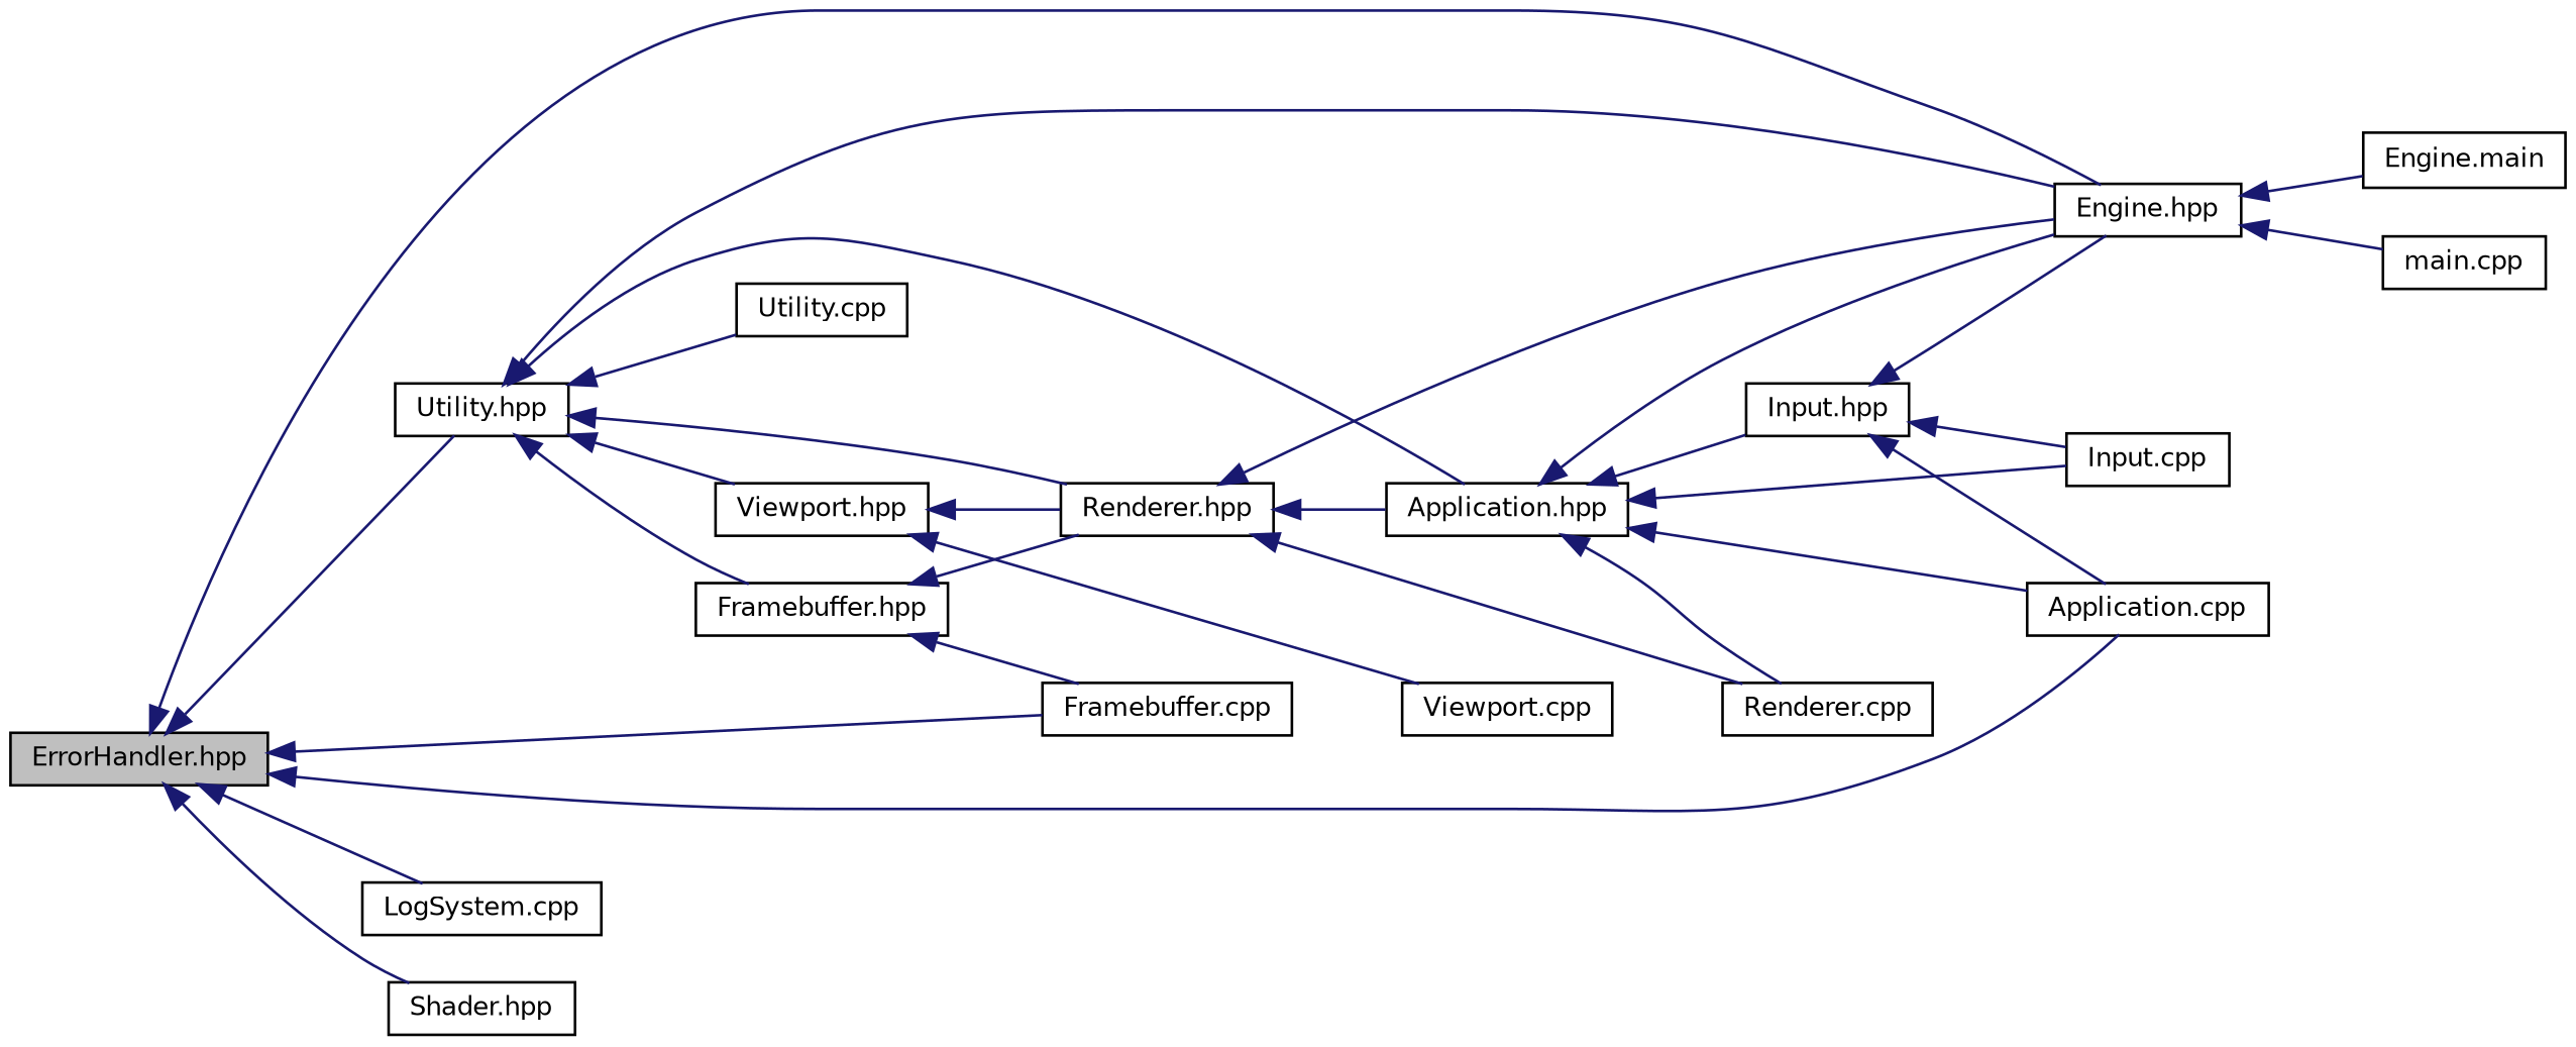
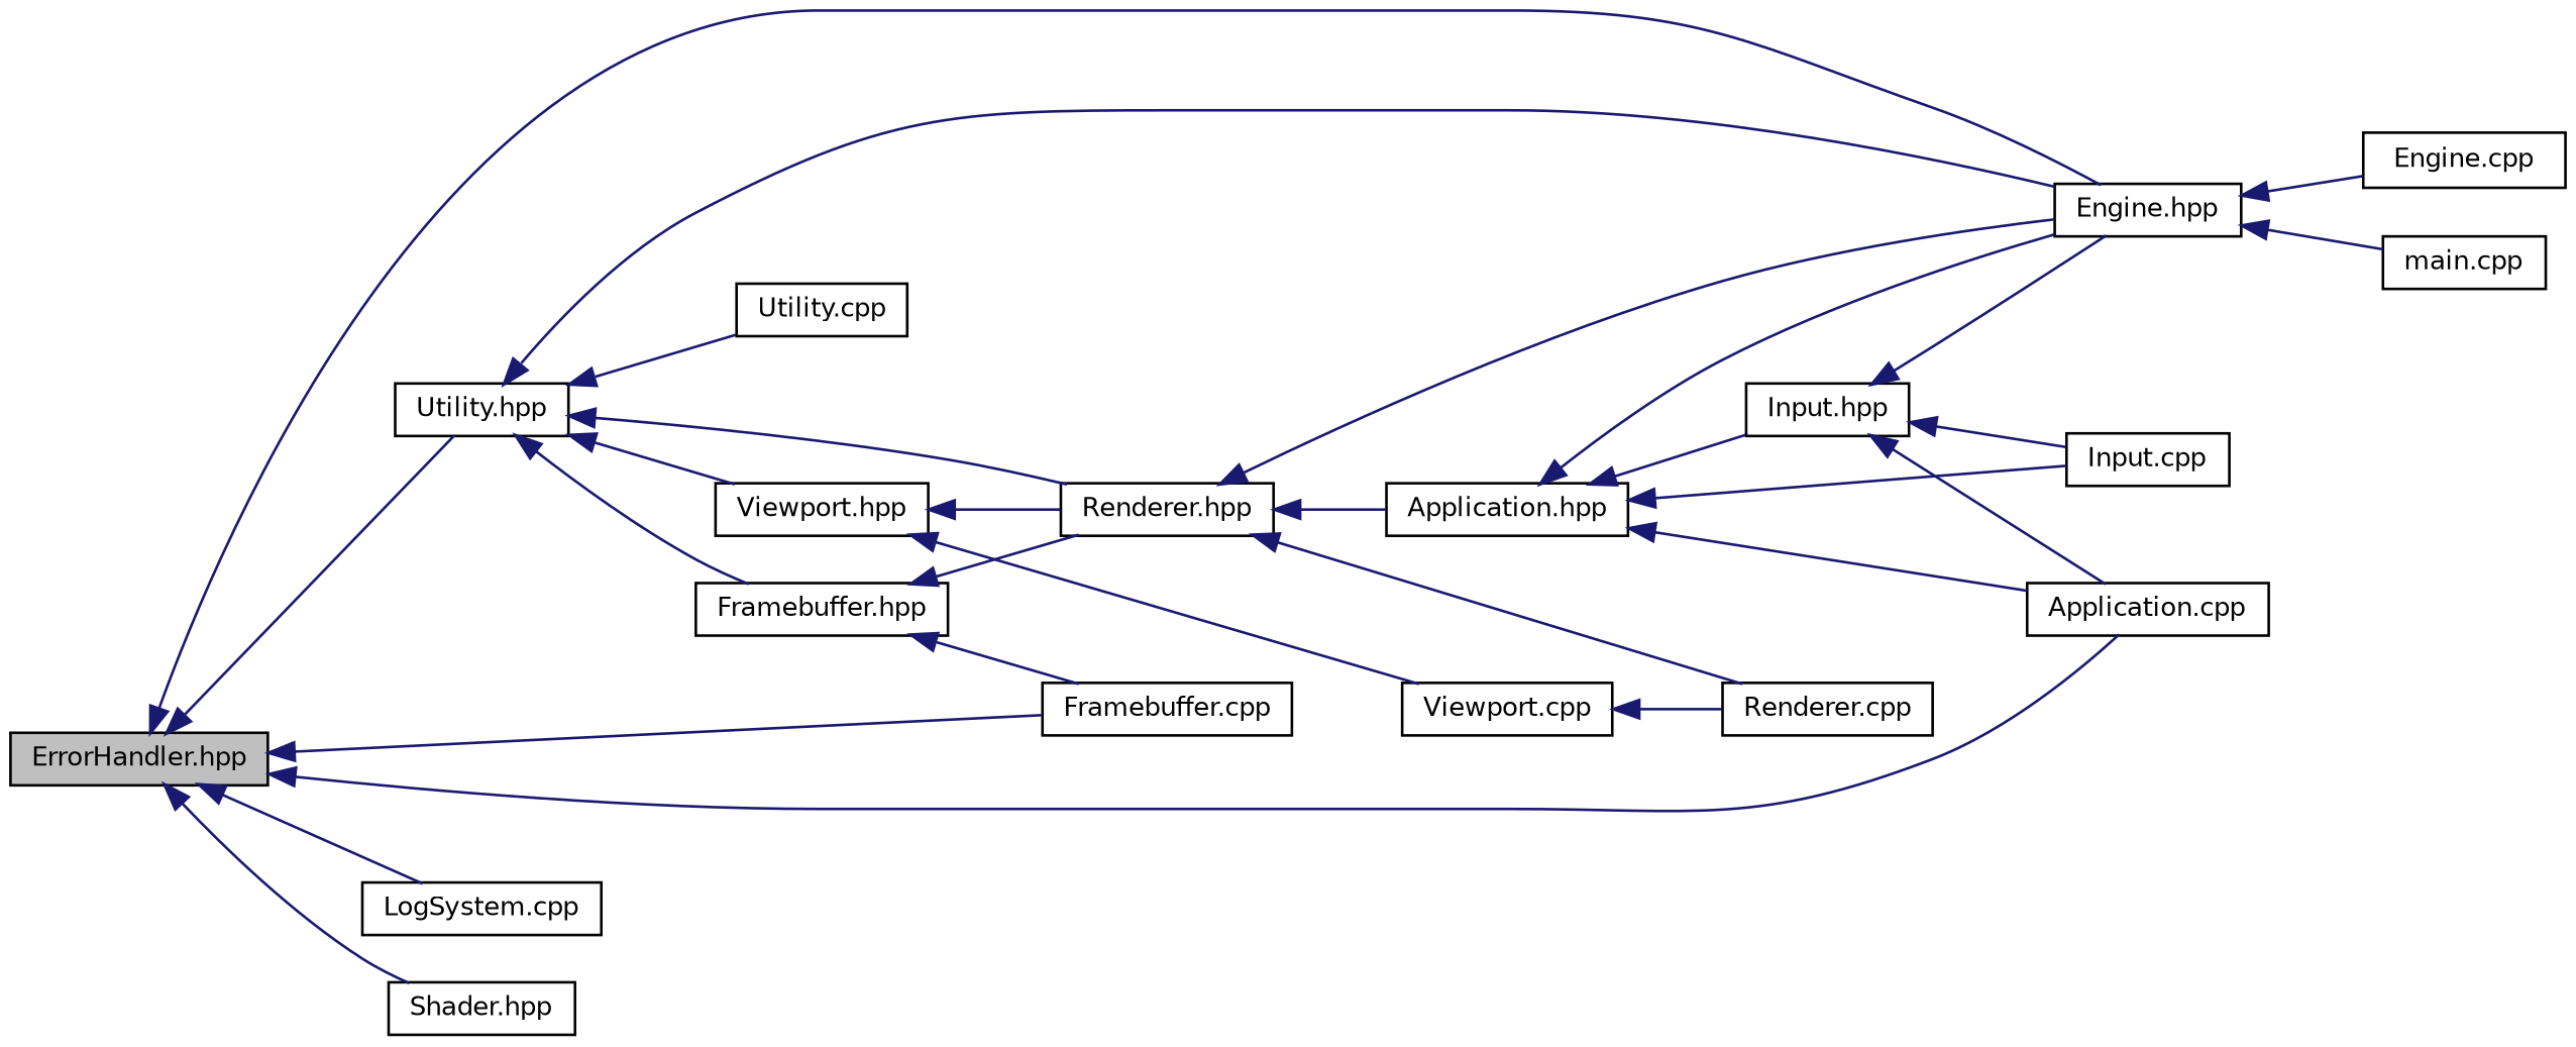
  digraph {
    rankdir=LR
    node [color=black fillcolor=white fontname=Helvetica fontsize=10 shape=record style=filled]
    edge [color=midnightblue dir=back fontname=Helvetica fontsize=10 labelfontname=Helvetica labelfontsize=10 style=solid]
    n1 [fillcolor=grey75 fontcolor=black height=0.2 label="ErrorHandler.hpp" width=0.4]
    n2 [height=0.2 label="Utility.hpp" width=0.4]
    n3 [height=0.2 label="Application.cpp" width=0.4]
    n4 [height=0.2 label="Engine.hpp" width=0.4]
    n5 [height=0.2 label="Framebuffer.cpp" width=0.4]
    n6 [height=0.2 label="LogSystem.cpp" width=0.4]
    n7 [height=0.2 label="Shader.hpp" width=0.4]
    n8 [height=0.2 label="Framebuffer.hpp" width=0.4]
    n9 [height=0.2 label="Renderer.hpp" width=0.4]
    n10 [height=0.2 label="Application.hpp" width=0.4]
    n11 [height=0.2 label="Viewport.hpp" width=0.4]
    n12 [height=0.2 label="Utility.cpp" width=0.4]
-   n13 [height=0.2 label="Engine.main" width=0.4]
+   n13 [height=0.2 label="Engine.cpp" width=0.4]
    n14 [height=0.2 label="main.cpp" width=0.4]
    n15 [height=0.2 label="Renderer.cpp" width=0.4]
    n16 [height=0.2 label="Input.hpp" width=0.4]
    n17 [height=0.2 label="Input.cpp" width=0.4]
    n18 [height=0.2 label="Viewport.cpp" width=0.4]
    n1 -> n2
    n1 -> n3
    n1 -> n4
    n1 -> n5
    n1 -> n6
    n1 -> n7
    n2 -> n4
    n2 -> n8
    n2 -> n9
-   n2 -> n10
    n2 -> n11
    n2 -> n12
    n4 -> n13
    n4 -> n14
    n8 -> n5
    n8 -> n9
    n9 -> n4
    n9 -> n10
    n9 -> n15
    n10 -> n3
    n10 -> n4
-   n10 -> n15
+   n18 -> n15
    n10 -> n16
    n10 -> n17
    n11 -> n9
    n11 -> n18
    n16 -> n3
    n16 -> n4
    n16 -> n17
  }
